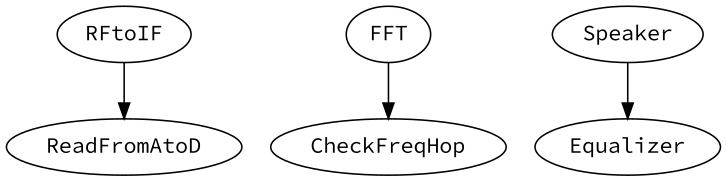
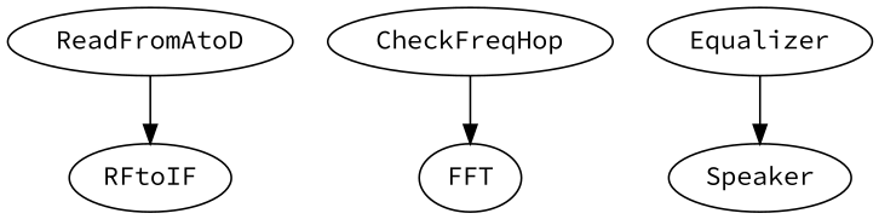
  digraph {
    fontname="Source Code Pro"
    node [fontname="Source Code Pro"]
    edge [fontname="Source Code Pro"]
    ReadFromAtoD
    RFtoIF
    FFT
    CheckFreqHop
    Equalizer
    Speaker
-   RFtoIF -> ReadFromAtoD
-   FFT -> CheckFreqHop
-   Speaker -> Equalizer
+   ReadFromAtoD -> RFtoIF
+   CheckFreqHop -> FFT
+   Equalizer -> Speaker
  }
